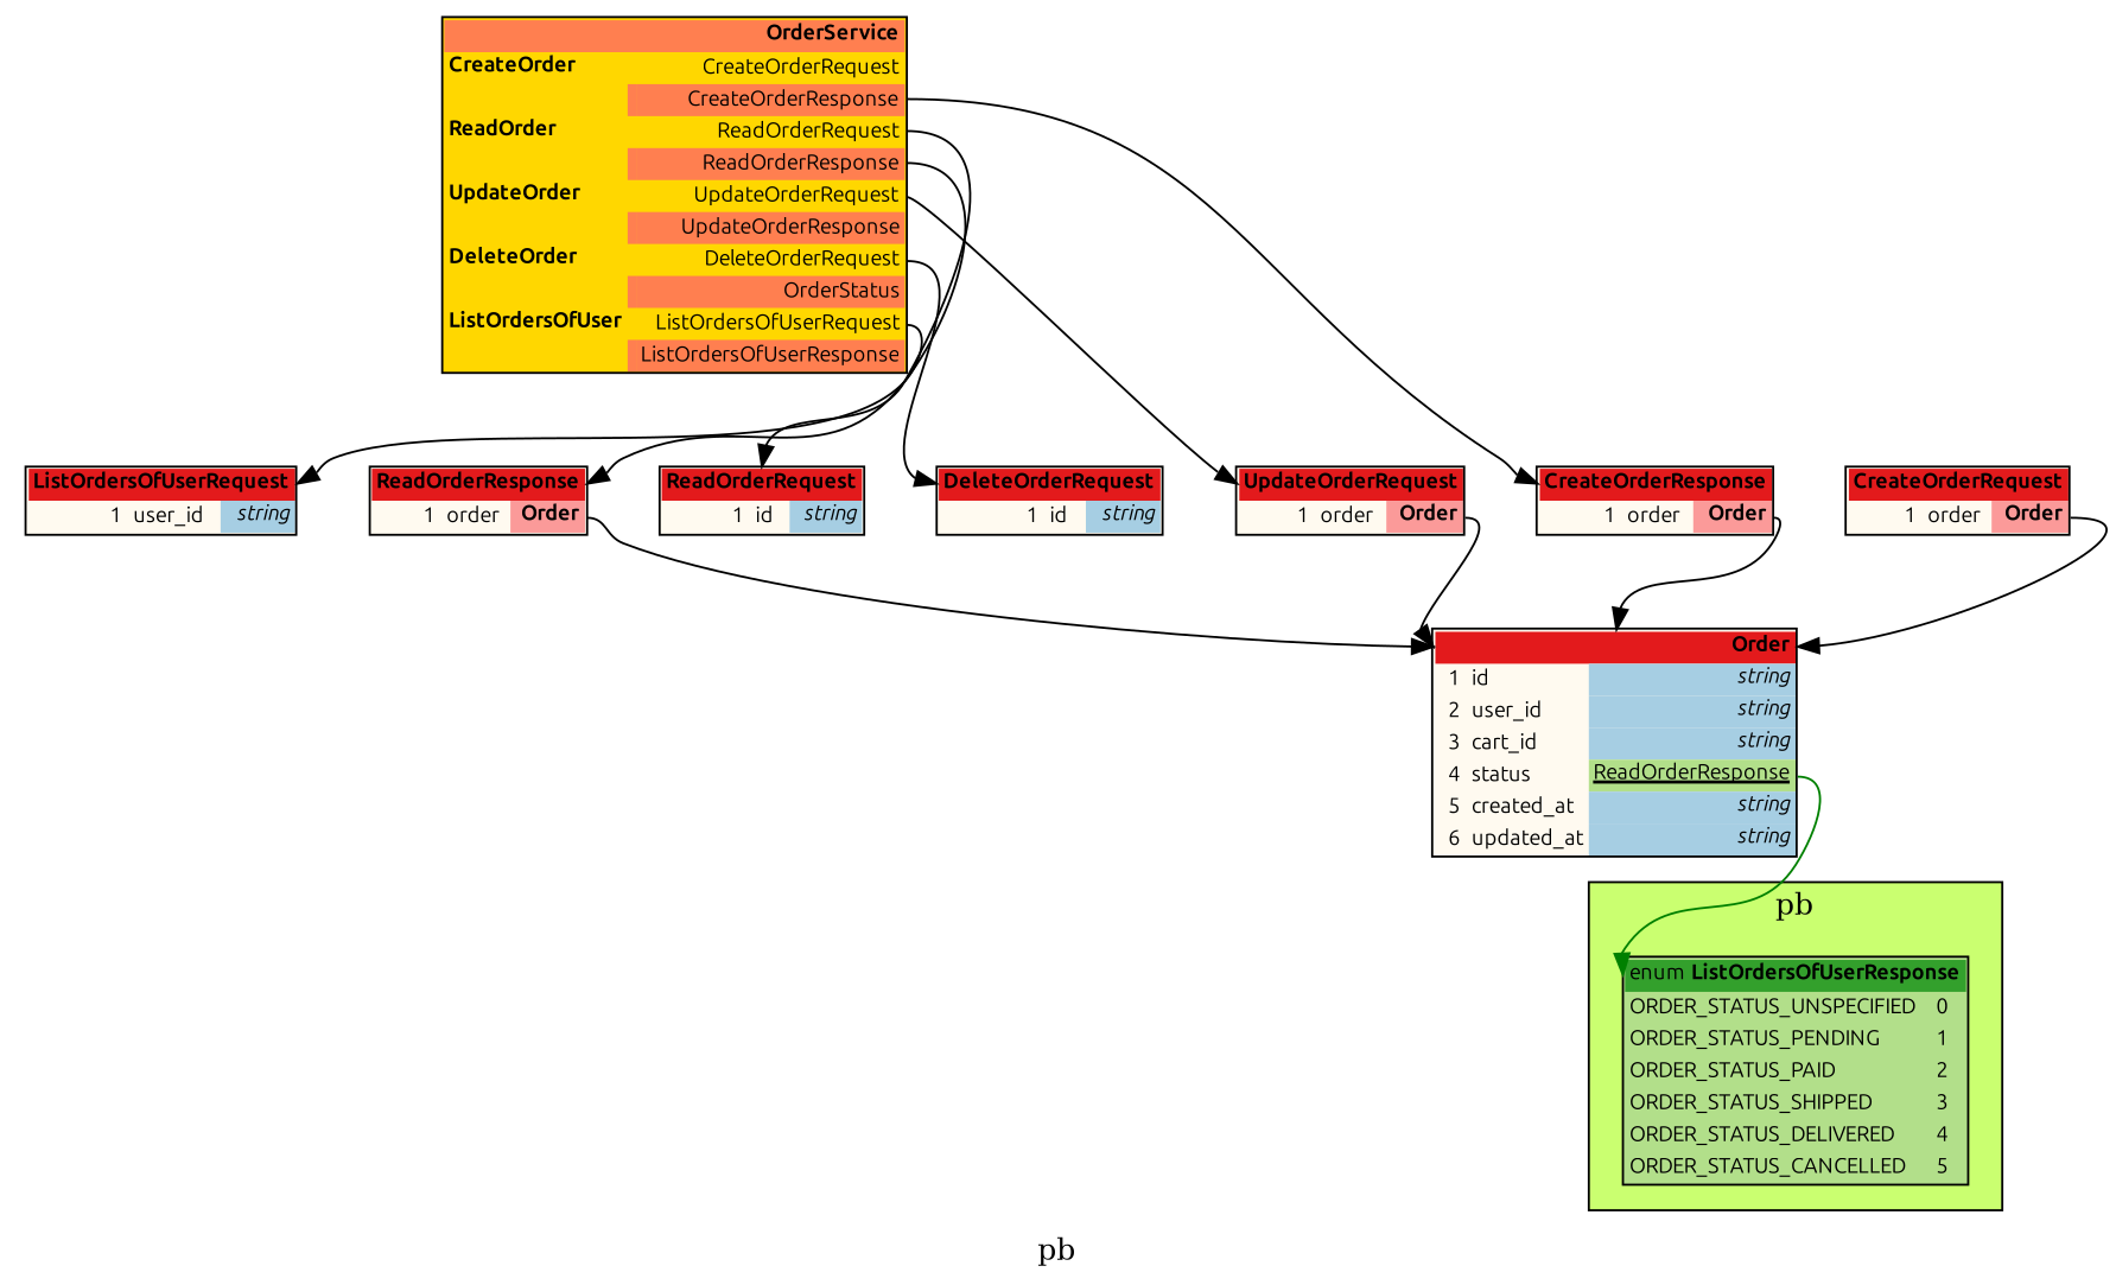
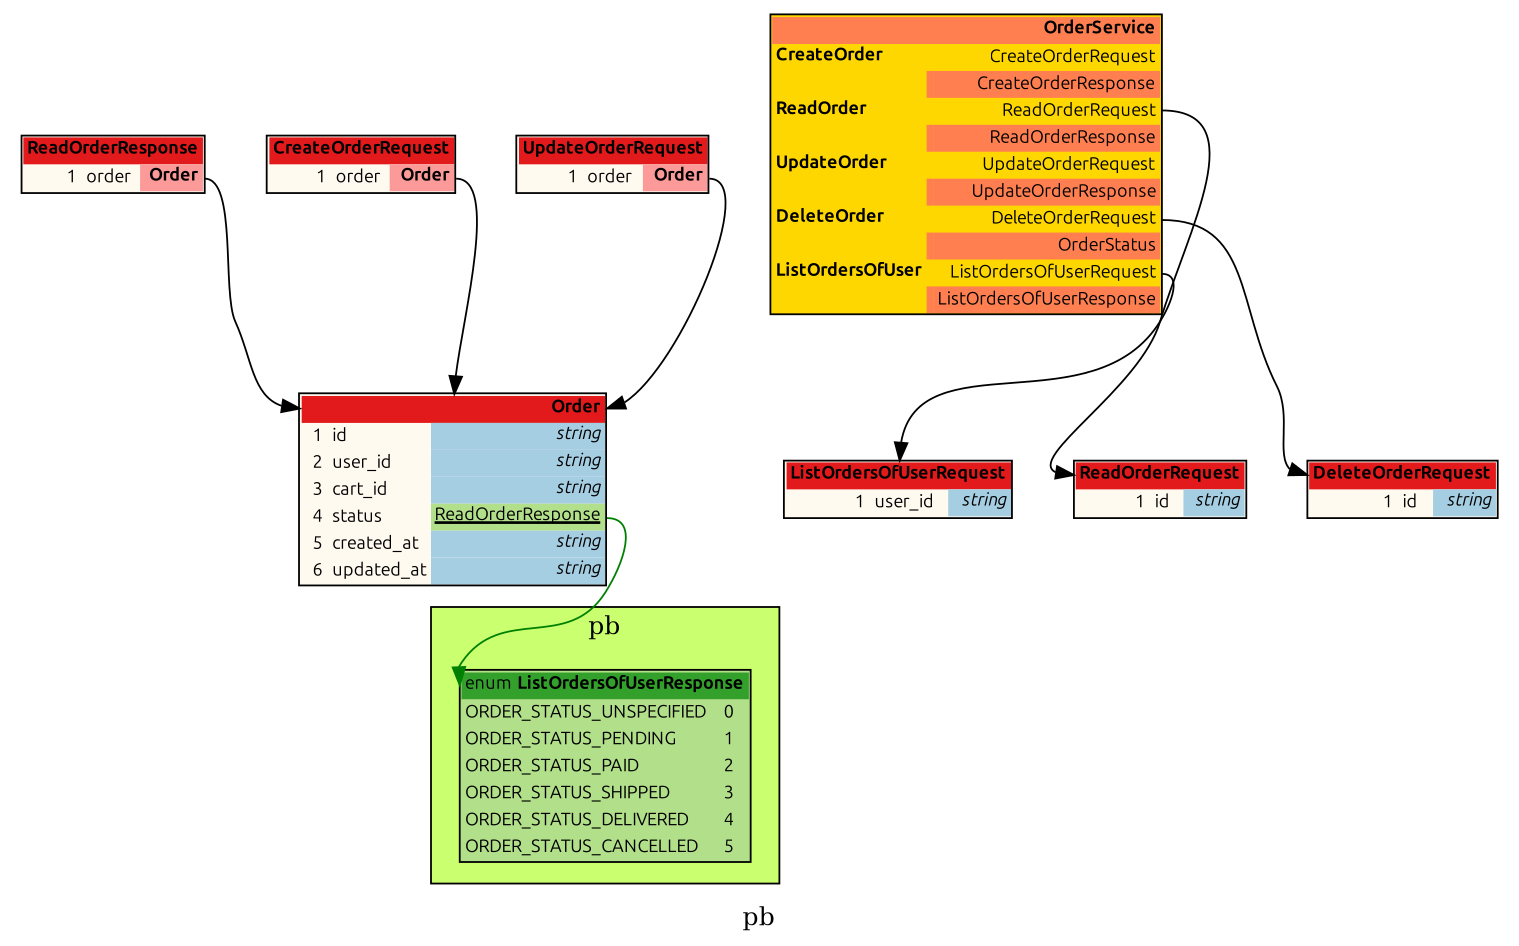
  digraph {
    label=pb
    rankdir=TB
    node [fontname=Ubuntu fontsize=10 shape=plaintext]
    edge [color="#000000" headport=header tailport="poorder:e"]
    n1 [label=<<TABLE BORDER="1" CELLBORDER="0" CELLSPACING="0" BGCOLOR="#b2df8a"><TR><TD COLSPAN="2" PORT="header" BGCOLOR="#33a02c" ALIGN="right">enum <b>ListOrdersOfUserResponse</b></TD></TR><TR><TD BGCOLOR="#b2df8a" ALIGN="left">ORDER_STATUS_UNSPECIFIED</TD><TD BGCOLOR="#b2df8a" ALIGN="left">0</TD></TR><TR><TD BGCOLOR="#b2df8a" ALIGN="left">ORDER_STATUS_PENDING</TD><TD BGCOLOR="#b2df8a" ALIGN="left">1</TD></TR><TR><TD BGCOLOR="#b2df8a" ALIGN="left">ORDER_STATUS_PAID</TD><TD BGCOLOR="#b2df8a" ALIGN="left">2</TD></TR><TR><TD BGCOLOR="#b2df8a" ALIGN="left">ORDER_STATUS_SHIPPED</TD><TD BGCOLOR="#b2df8a" ALIGN="left">3</TD></TR><TR><TD BGCOLOR="#b2df8a" ALIGN="left">ORDER_STATUS_DELIVERED</TD><TD BGCOLOR="#b2df8a" ALIGN="left">4</TD></TR><TR><TD BGCOLOR="#b2df8a" ALIGN="left">ORDER_STATUS_CANCELLED</TD><TD BGCOLOR="#b2df8a" ALIGN="left">5</TD></TR></TABLE>>]
    n2 [label=<<TABLE BORDER="1" CELLBORDER="0" CELLSPACING="0" BGCOLOR="#fffaf0"><TR><TD COLSPAN="4" PORT="header" BGCOLOR="#e31a1c" ALIGN="right"><b>ListOrdersOfUserRequest</b></TD></TR><TR><TD ALIGN="right"></TD><TD ALIGN="right">1</TD><TD ALIGN="left">user_id</TD><TD BGCOLOR="#a6cee3" PORT="pouser_id" ALIGN="right" TITLE="string"><i>string</i></TD></TR></TABLE>>]
    n3 [label=<<TABLE BORDER="1" CELLBORDER="0" CELLSPACING="0" BGCOLOR="#fffaf0"><TR><TD COLSPAN="4" PORT="header" BGCOLOR="#e31a1c" ALIGN="right"><b>ReadOrderResponse</b></TD></TR><TR><TD ALIGN="right"></TD><TD ALIGN="right">1</TD><TD ALIGN="left">order</TD><TD BGCOLOR="#fb9a99" PORT="poorder" ALIGN="right"><b>Order</b></TD></TR></TABLE>>]
    n4 [label=<<TABLE BORDER="1" CELLBORDER="0" CELLSPACING="0" BGCOLOR="#fffaf0"><TR><TD COLSPAN="4" PORT="header" BGCOLOR="#e31a1c" ALIGN="right"><b>Order</b></TD></TR><TR><TD ALIGN="right"></TD><TD ALIGN="right">1</TD><TD ALIGN="left">id</TD><TD BGCOLOR="#a6cee3" PORT="poid" ALIGN="right" TITLE="string"><i>string</i></TD></TR><TR><TD ALIGN="right"></TD><TD ALIGN="right">2</TD><TD ALIGN="left">user_id</TD><TD BGCOLOR="#a6cee3" PORT="pouser_id" ALIGN="right" TITLE="string"><i>string</i></TD></TR><TR><TD ALIGN="right"></TD><TD ALIGN="right">3</TD><TD ALIGN="left">cart_id</TD><TD BGCOLOR="#a6cee3" PORT="pocart_id" ALIGN="right" TITLE="string"><i>string</i></TD></TR><TR><TD ALIGN="right"></TD><TD ALIGN="right">4</TD><TD ALIGN="left">status</TD><TD BGCOLOR="#b2df8a" PORT="postatus" ALIGN="right"><u>ReadOrderResponse</u></TD></TR><TR><TD ALIGN="right"></TD><TD ALIGN="right">5</TD><TD ALIGN="left">created_at</TD><TD BGCOLOR="#a6cee3" PORT="pocreated_at" ALIGN="right" TITLE="string"><i>string</i></TD></TR><TR><TD ALIGN="right"></TD><TD ALIGN="right">6</TD><TD ALIGN="left">updated_at</TD><TD BGCOLOR="#a6cee3" PORT="poupdated_at" ALIGN="right" TITLE="string"><i>string</i></TD></TR></TABLE>>]
    n5 [label=<<TABLE BORDER="1" CELLBORDER="0" CELLSPACING="0" BGCOLOR="#fffaf0"><TR><TD COLSPAN="4" PORT="header" BGCOLOR="#e31a1c" ALIGN="right"><b>CreateOrderRequest</b></TD></TR><TR><TD ALIGN="right"></TD><TD ALIGN="right">1</TD><TD ALIGN="left">order</TD><TD BGCOLOR="#fb9a99" PORT="poorder" ALIGN="right"><b>Order</b></TD></TR></TABLE>>]
    n6 [label=<<TABLE BORDER="1" CELLBORDER="0" CELLSPACING="0" BGCOLOR="#fffaf0"><TR><TD COLSPAN="4" PORT="header" BGCOLOR="#e31a1c" ALIGN="right"><b>ReadOrderRequest</b></TD></TR><TR><TD ALIGN="right"></TD><TD ALIGN="right">1</TD><TD ALIGN="left">id</TD><TD BGCOLOR="#a6cee3" PORT="poid" ALIGN="right" TITLE="string"><i>string</i></TD></TR></TABLE>>]
    n7 [label=<<TABLE BORDER="1" CELLBORDER="0" CELLSPACING="0" BGCOLOR="#fffaf0"><TR><TD COLSPAN="4" PORT="header" BGCOLOR="#e31a1c" ALIGN="right"><b>DeleteOrderRequest</b></TD></TR><TR><TD ALIGN="right"></TD><TD ALIGN="right">1</TD><TD ALIGN="left">id</TD><TD BGCOLOR="#a6cee3" PORT="poid" ALIGN="right" TITLE="string"><i>string</i></TD></TR></TABLE>>]
    n8 [label=<<TABLE BORDER="1" CELLBORDER="0" CELLSPACING="0" BGCOLOR="#ffd700"><TR><TD COLSPAN="3" PORT="header" BGCOLOR="#ff7f50" ALIGN="right"><b>OrderService</b></TD></TR><TR><TD ALIGN="left"><b>CreateOrder</b></TD><TD></TD><TD PORT="poCreateOrder_request" ALIGN="right">CreateOrderRequest</TD></TR><TR style="border-bottom: 1px solid red"><TD></TD><TD BGCOLOR="#ff7f50"></TD><TD PORT="poCreateOrder_response" ALIGN="right" BGCOLOR="#ff7f50">CreateOrderResponse</TD></TR><TR><TD ALIGN="left"><b>ReadOrder</b></TD><TD></TD><TD PORT="poReadOrder_request" ALIGN="right">ReadOrderRequest</TD></TR><TR style="border-bottom: 1px solid red"><TD></TD><TD BGCOLOR="#ff7f50"></TD><TD PORT="poReadOrder_response" ALIGN="right" BGCOLOR="#ff7f50">ReadOrderResponse</TD></TR><TR><TD ALIGN="left"><b>UpdateOrder</b></TD><TD></TD><TD PORT="poUpdateOrder_request" ALIGN="right">UpdateOrderRequest</TD></TR><TR style="border-bottom: 1px solid red"><TD></TD><TD BGCOLOR="#ff7f50"></TD><TD PORT="poUpdateOrder_response" ALIGN="right" BGCOLOR="#ff7f50">UpdateOrderResponse</TD></TR><TR><TD ALIGN="left"><b>DeleteOrder</b></TD><TD></TD><TD PORT="poDeleteOrder_request" ALIGN="right">DeleteOrderRequest</TD></TR><TR style="border-bottom: 1px solid red"><TD></TD><TD BGCOLOR="#ff7f50"></TD><TD PORT="poDeleteOrder_response" ALIGN="right" BGCOLOR="#ff7f50">OrderStatus</TD></TR><TR><TD ALIGN="left"><b>ListOrdersOfUser</b></TD><TD></TD><TD PORT="poListOrdersOfUser_request" ALIGN="right">ListOrdersOfUserRequest</TD></TR><TR style="border-bottom: 1px solid red"><TD></TD><TD BGCOLOR="#ff7f50"></TD><TD PORT="poListOrdersOfUser_response" ALIGN="right" BGCOLOR="#ff7f50">ListOrdersOfUserResponse</TD></TR></TABLE>>]
    n9 [label=<<TABLE BORDER="1" CELLBORDER="0" CELLSPACING="0" BGCOLOR="#fffaf0"><TR><TD COLSPAN="4" PORT="header" BGCOLOR="#e31a1c" ALIGN="right"><b>UpdateOrderRequest</b></TD></TR><TR><TD ALIGN="right"></TD><TD ALIGN="right">1</TD><TD ALIGN="left">order</TD><TD BGCOLOR="#fb9a99" PORT="poorder" ALIGN="right"><b>Order</b></TD></TR></TABLE>>]
-   n10 [label=<<TABLE BORDER="1" CELLBORDER="0" CELLSPACING="0" BGCOLOR="#fffaf0"><TR><TD COLSPAN="4" PORT="header" BGCOLOR="#e31a1c" ALIGN="right"><b>CreateOrderResponse</b></TD></TR><TR><TD ALIGN="right"></TD><TD ALIGN="right">1</TD><TD ALIGN="left">order</TD><TD BGCOLOR="#fb9a99" PORT="poorder" ALIGN="right"><b>Order</b></TD></TR></TABLE>>]
    subgraph cluster_1 {
      fillcolor="#caff70"
      style=filled
      n1
    }
    n3 -> n4
    n4 -> n1 [color="#008000" tailport="postatus:e"]
    n5 -> n4
    n8 -> n2 [tailport="poListOrdersOfUser_request:e"]
-   n8 -> n3 [tailport="poReadOrder_response:e"]
    n8 -> n6 [tailport="poReadOrder_request:e"]
    n8 -> n7 [tailport="poDeleteOrder_request:e"]
-   n8 -> n9 [tailport="poUpdateOrder_request:e"]
-   n8 -> n10 [tailport="poCreateOrder_response:e"]
    n9 -> n4
-   n10 -> n4
  }
